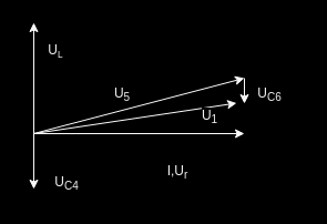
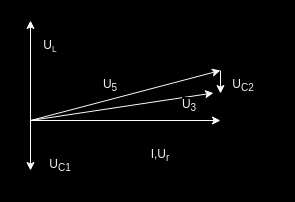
  <mxCell id="0" />
  <mxCell id="1" parent="0" />
  <mxCell id="2" value="" style="endArrow=classic;html=1;rounded=0;labelBackgroundColor=#000000;fontColor=#F2F2F2;strokeColor=#FAFAFA;" parent="1" edge="1"><mxGeometry width="50" height="50" relative="1" as="geometry"><mxPoint x="30" y="120" as="sourcePoint" /><mxPoint x="220" y="120" as="targetPoint" /></mxGeometry></mxCell>
  <mxCell id="3" value="" style="endArrow=classic;html=1;rounded=0;labelBackgroundColor=#000000;fontColor=#F2F2F2;strokeColor=#FAFAFA;" parent="1" edge="1"><mxGeometry width="50" height="50" relative="1" as="geometry"><mxPoint x="30" y="120" as="sourcePoint" /><mxPoint x="30" y="20" as="targetPoint" /></mxGeometry></mxCell>
  <mxCell id="4" value="" style="endArrow=classic;html=1;rounded=0;labelBackgroundColor=#000000;fontColor=#F2F2F2;strokeColor=#FAFAFA;" parent="1" edge="1"><mxGeometry width="50" height="50" relative="1" as="geometry"><mxPoint x="30" y="120" as="sourcePoint" /><mxPoint x="30" y="170" as="targetPoint" /></mxGeometry></mxCell>
  <mxCell id="5" value="" style="endArrow=classic;html=1;rounded=0;labelBackgroundColor=#000000;fontColor=#F2F2F2;strokeColor=#FAFAFA;" parent="1" edge="1"><mxGeometry width="50" height="50" relative="1" as="geometry"><mxPoint x="30" y="120" as="sourcePoint" /><mxPoint x="220" y="70" as="targetPoint" /></mxGeometry></mxCell>
  <mxCell id="6" value="I,U&lt;sub&gt;r&lt;/sub&gt;" style="text;html=1;strokeColor=none;fillColor=none;align=center;verticalAlign=middle;whiteSpace=wrap;rounded=0;labelBackgroundColor=#000000;fontColor=#F2F2F2;" parent="1" vertex="1"><mxGeometry x="130" y="140" width="60" height="30" as="geometry" /></mxCell>
  <mxCell id="7" value="U&lt;span style=&quot;font-size: 10px;&quot;&gt;&lt;sub&gt;L&lt;/sub&gt;&lt;/span&gt;" style="text;html=1;strokeColor=none;fillColor=none;align=center;verticalAlign=middle;whiteSpace=wrap;rounded=0;labelBackgroundColor=#000000;fontColor=#F2F2F2;" parent="1" vertex="1"><mxGeometry x="20" y="30" width="60" height="30" as="geometry" /></mxCell>
- <mxCell id="8" value="U&lt;sub&gt;C6&lt;/sub&gt;" style="text;html=1;strokeColor=none;fillColor=none;align=center;verticalAlign=middle;whiteSpace=wrap;rounded=0;labelBackgroundColor=#000000;fontColor=#F2F2F2;" parent="1" vertex="1"><mxGeometry x="213" y="70" width="60" height="30" as="geometry" /></mxCell>
+ <mxCell id="8" value="U&lt;sub&gt;C2&lt;/sub&gt;" style="text;html=1;strokeColor=none;fillColor=none;align=center;verticalAlign=middle;whiteSpace=wrap;rounded=0;labelBackgroundColor=#000000;fontColor=#F2F2F2;" parent="1" vertex="1"><mxGeometry x="213" y="70" width="60" height="30" as="geometry" /></mxCell>
  <mxCell id="9" value="U&lt;sub&gt;5&lt;/sub&gt;" style="text;html=1;strokeColor=none;fillColor=none;align=center;verticalAlign=middle;whiteSpace=wrap;rounded=0;labelBackgroundColor=#000000;fontColor=#F2F2F2;" parent="1" vertex="1"><mxGeometry x="80" y="70" width="60" height="30" as="geometry" /></mxCell>
  <mxCell id="10" value="" style="endArrow=classic;html=1;rounded=0;labelBackgroundColor=#000000;fontColor=#F2F2F2;strokeColor=#FAFAFA;" parent="1" edge="1"><mxGeometry width="50" height="50" relative="1" as="geometry"><mxPoint x="220" y="70" as="sourcePoint" /><mxPoint x="220" y="93" as="targetPoint" /></mxGeometry></mxCell>
  <mxCell id="11" value="" style="endArrow=classic;html=1;rounded=0;labelBackgroundColor=#000000;fontColor=#F2F2F2;strokeColor=#FAFAFA;entryX=0;entryY=0.75;entryDx=0;entryDy=0;" parent="1" edge="1" target="8"><mxGeometry width="50" height="50" relative="1" as="geometry"><mxPoint x="30" y="120" as="sourcePoint" /><mxPoint x="220" y="190" as="targetPoint" /></mxGeometry></mxCell>
- <mxCell id="12" value="U&lt;sub&gt;1&lt;/sub&gt;" style="text;html=1;strokeColor=none;fillColor=none;align=center;verticalAlign=middle;whiteSpace=wrap;rounded=0;labelBackgroundColor=#000000;fontColor=#F2F2F2;" parent="1" vertex="1"><mxGeometry x="159" y="90" width="60" height="30" as="geometry" /></mxCell>
- <mxCell id="13" value="U&lt;sub&gt;C4&lt;/sub&gt;" style="text;html=1;strokeColor=none;fillColor=none;align=center;verticalAlign=middle;whiteSpace=wrap;rounded=0;labelBackgroundColor=#000000;fontColor=#F2F2F2;" parent="1" vertex="1"><mxGeometry x="30" y="150" width="60" height="30" as="geometry" /></mxCell>
+ <mxCell id="12" value="U&lt;sub&gt;3&lt;/sub&gt;" style="text;html=1;strokeColor=none;fillColor=none;align=center;verticalAlign=middle;whiteSpace=wrap;rounded=0;labelBackgroundColor=#000000;fontColor=#F2F2F2;" parent="1" vertex="1"><mxGeometry x="159" y="90" width="60" height="30" as="geometry" /></mxCell>
+ <mxCell id="13" value="U&lt;sub&gt;C1&lt;/sub&gt;" style="text;html=1;strokeColor=none;fillColor=none;align=center;verticalAlign=middle;whiteSpace=wrap;rounded=0;labelBackgroundColor=#000000;fontColor=#F2F2F2;" parent="1" vertex="1"><mxGeometry x="30" y="150" width="60" height="30" as="geometry" /></mxCell>
